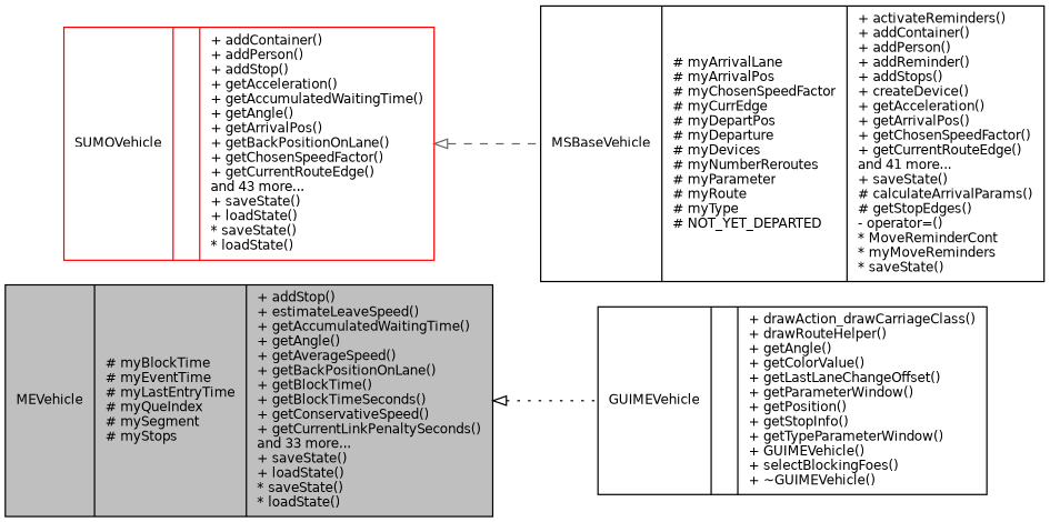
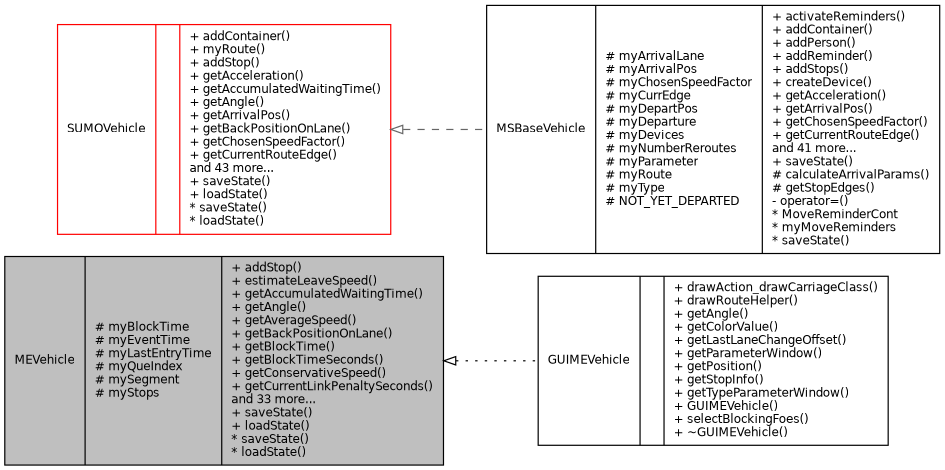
  digraph {
    rankdir=LR
    node [color=black fillcolor=white fontname=Helvetica fontsize=10 shape=record style=filled]
    edge [arrowtail=onormal dir=back fontname=Helvetica fontsize=10 labelfontname=Helvetica labelfontsize=10]
    n1 [fillcolor=grey75 fontcolor=black height=0.2 label="{MEVehicle\n|# myBlockTime\l# myEventTime\l# myLastEntryTime\l# myQueIndex\l# mySegment\l# myStops\l|+ addStop()\l+ estimateLeaveSpeed()\l+ getAccumulatedWaitingTime()\l+ getAngle()\l+ getAverageSpeed()\l+ getBackPositionOnLane()\l+ getBlockTime()\l+ getBlockTimeSeconds()\l+ getConservativeSpeed()\l+ getCurrentLinkPenaltySeconds()\land 33 more...\l+ saveState()\l+ loadState()\l* saveState()\l* loadState()\l}" width=0.4]
    n2 [height=0.2 label="{GUIMEVehicle\n||+ drawAction_drawCarriageClass()\l+ drawRouteHelper()\l+ getAngle()\l+ getColorValue()\l+ getLastLaneChangeOffset()\l+ getParameterWindow()\l+ getPosition()\l+ getStopInfo()\l+ getTypeParameterWindow()\l+ GUIMEVehicle()\l+ selectBlockingFoes()\l+ ~GUIMEVehicle()\l}" width=0.4]
    n3 [height=0.2 label="{MSBaseVehicle\n|# myArrivalLane\l# myArrivalPos\l# myChosenSpeedFactor\l# myCurrEdge\l# myDepartPos\l# myDeparture\l# myDevices\l# myNumberReroutes\l# myParameter\l# myRoute\l# myType\l# NOT_YET_DEPARTED\l|+ activateReminders()\l+ addContainer()\l+ addPerson()\l+ addReminder()\l+ addStops()\l+ createDevice()\l+ getAcceleration()\l+ getArrivalPos()\l+ getChosenSpeedFactor()\l+ getCurrentRouteEdge()\land 41 more...\l+ saveState()\l# calculateArrivalParams()\l# getStopEdges()\l- operator=()\l* MoveReminderCont\l* myMoveReminders\l* saveState()\l}" width=0.4]
-   n4 [color=red height=0.2 label="{SUMOVehicle\n||+ addContainer()\l+ addPerson()\l+ addStop()\l+ getAcceleration()\l+ getAccumulatedWaitingTime()\l+ getAngle()\l+ getArrivalPos()\l+ getBackPositionOnLane()\l+ getChosenSpeedFactor()\l+ getCurrentRouteEdge()\land 43 more...\l+ saveState()\l+ loadState()\l* saveState()\l* loadState()\l}" width=0.4]
+   n4 [color=red height=0.2 label="{SUMOVehicle\n||+ addContainer()\l+ myRoute()\l+ addStop()\l+ getAcceleration()\l+ getAccumulatedWaitingTime()\l+ getAngle()\l+ getArrivalPos()\l+ getBackPositionOnLane()\l+ getChosenSpeedFactor()\l+ getCurrentRouteEdge()\land 43 more...\l+ saveState()\l+ loadState()\l* saveState()\l* loadState()\l}" width=0.4]
    n1 -> n2 [color=black style=dotted]
    n4 -> n3 [color=gray40 style=dashed]
  }
